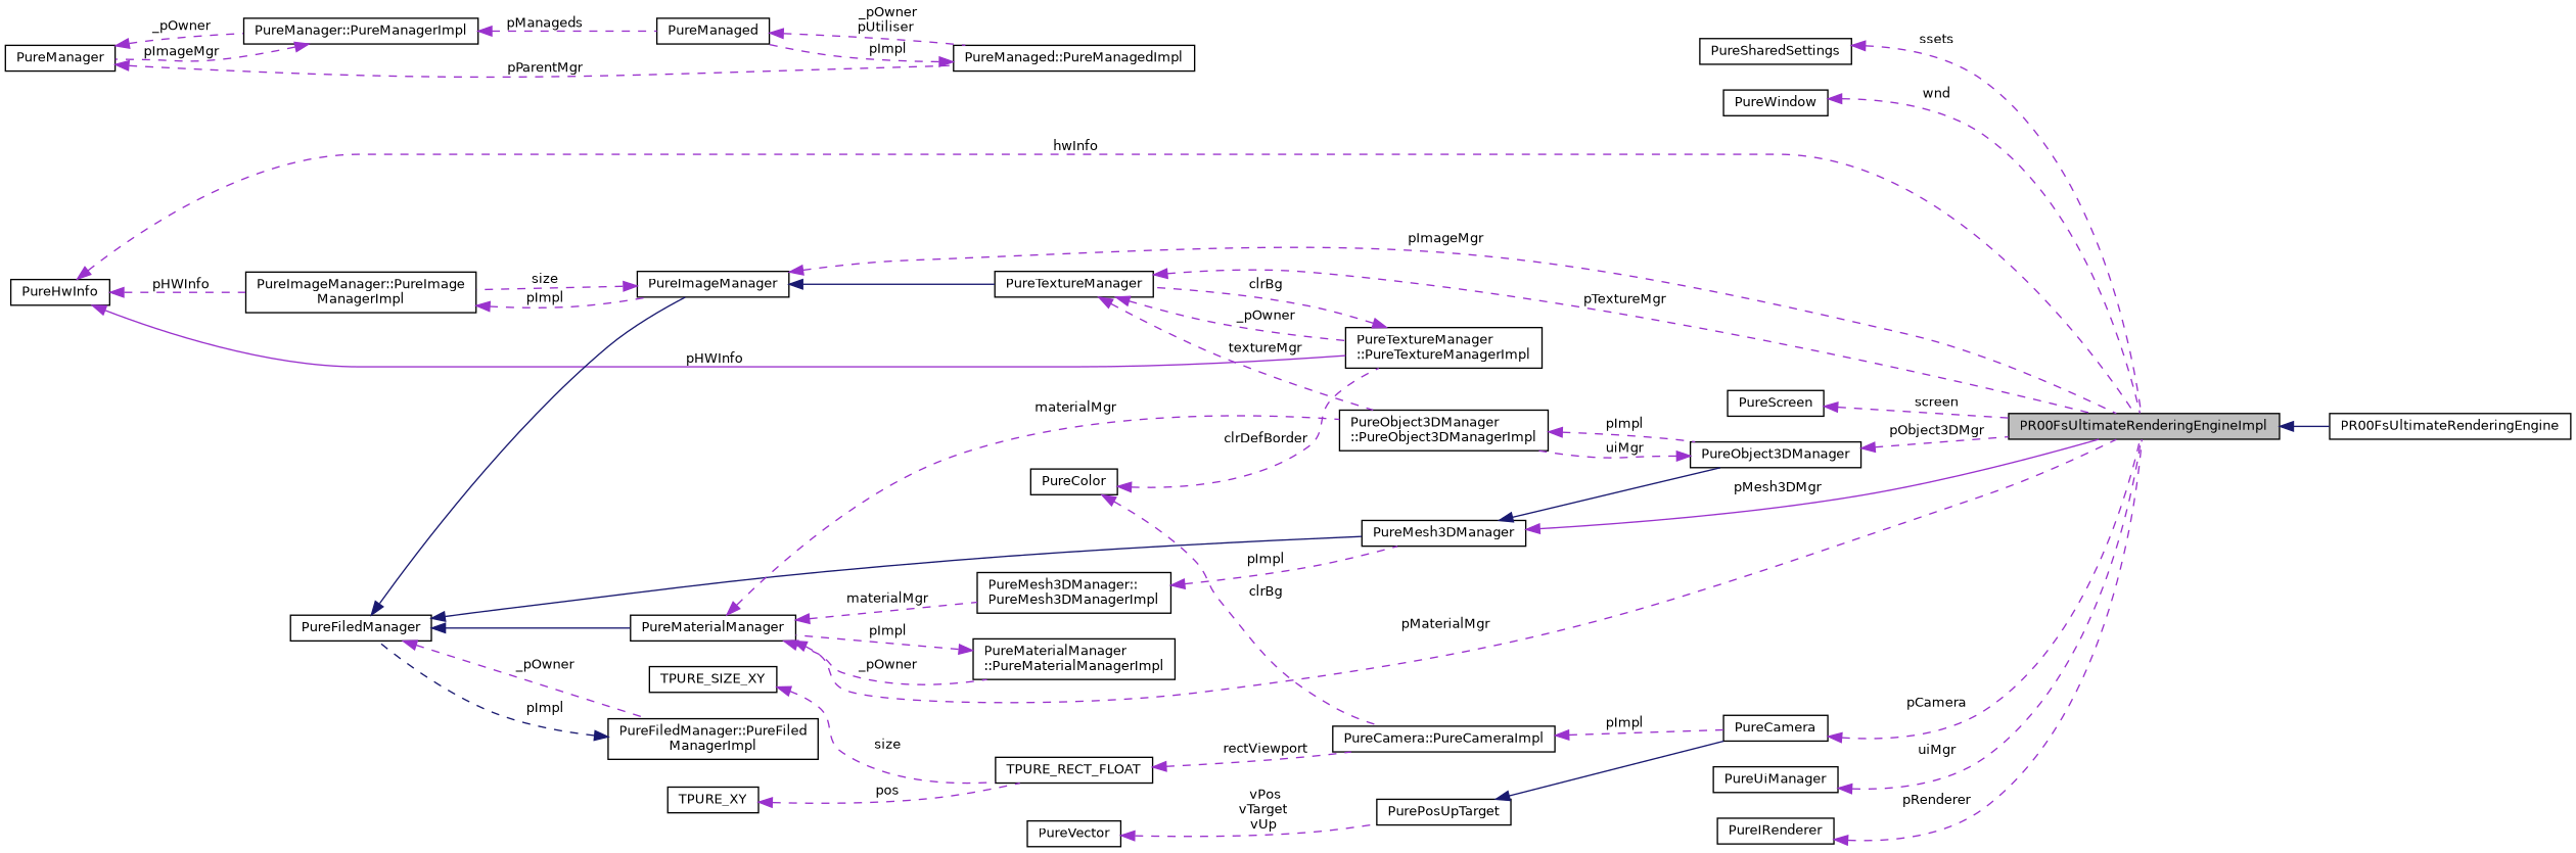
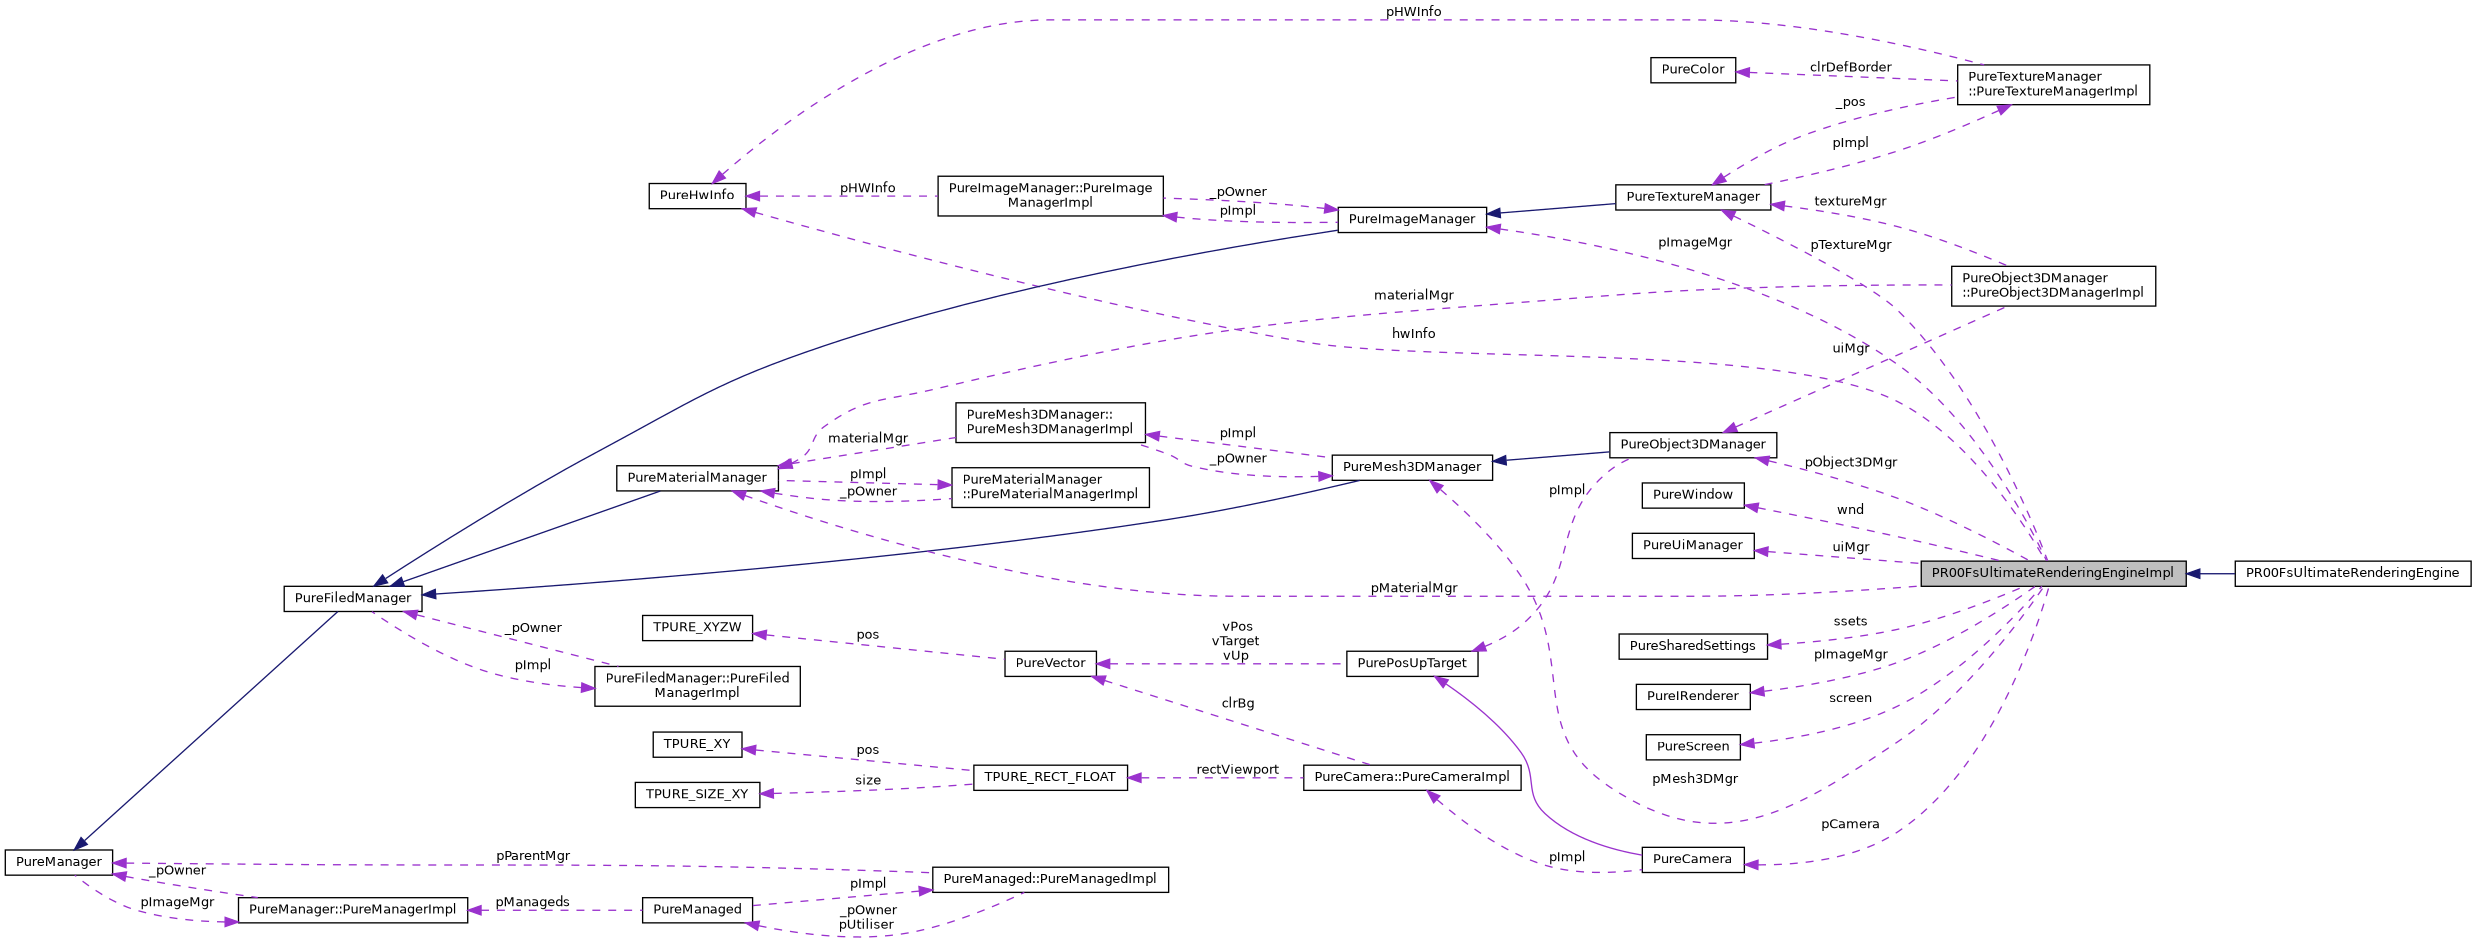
  digraph {
    rankdir=LR
    node [color=black fillcolor=white fontname=Helvetica fontsize=10 shape=record style=filled]
    edge [color=darkorchid3 dir=back fontname=Helvetica fontsize=10 labelfontname=Helvetica labelfontsize=10 style=dashed]
    n1 [fillcolor=grey75 fontcolor=black height=0.2 label=PR00FsUltimateRenderingEngineImpl width=0.4]
    n2 [height=0.2 label=PR00FsUltimateRenderingEngine width=0.4]
    n3 [height=0.2 label=PureSharedSettings width=0.4]
    n4 [height=0.2 label=PureWindow width=0.4]
    n5 [height=0.2 label=PureHwInfo width=0.4]
    n6 [height=0.2 label="PureImageManager::PureImage\lManagerImpl" width=0.4]
    n7 [height=0.2 label="PureTextureManager\l::PureTextureManagerImpl" width=0.4]
    n8 [height=0.2 label=PureImageManager width=0.4]
    n9 [height=0.2 label=PureTextureManager width=0.4]
    n10 [height=0.2 label=PureScreen width=0.4]
    n11 [height=0.2 label="PureObject3DManager\l::PureObject3DManagerImpl" width=0.4]
    n12 [height=0.2 label=PureFiledManager width=0.4]
    n13 [height=0.2 label="PureFiledManager::PureFiled\lManagerImpl" width=0.4]
    n14 [height=0.2 label=PureMaterialManager width=0.4]
    n15 [height=0.2 label=PureMesh3DManager width=0.4]
    n16 [height=0.2 label="PureMaterialManager\l::PureMaterialManagerImpl" width=0.4]
    n17 [height=0.2 label="PureMesh3DManager::\lPureMesh3DManagerImpl" width=0.4]
    n18 [height=0.2 label=PureObject3DManager width=0.4]
    n19 [height=0.2 label=PureManager width=0.4]
    n20 [height=0.2 label="PureManager::PureManagerImpl" width=0.4]
    n21 [height=0.2 label="PureManaged::PureManagedImpl" width=0.4]
    n22 [height=0.2 label=PureManaged width=0.4]
    n23 [height=0.2 label=PureColor width=0.4]
    n24 [height=0.2 label="PureCamera::PureCameraImpl" width=0.4]
    n25 [height=0.2 label=PureCamera width=0.4]
    n26 [height=0.2 label=PurePosUpTarget width=0.4]
    n27 [height=0.2 label=PureVector width=0.4]
+   n28 [height=0.2 label=TPURE_XYZW width=0.4]
    n29 [height=0.2 label=TPURE_RECT_FLOAT width=0.4]
    n30 [height=0.2 label=TPURE_XY width=0.4]
    n31 [height=0.2 label=TPURE_SIZE_XY width=0.4]
    n32 [height=0.2 label=PureUiManager width=0.4]
    n33 [height=0.2 label=PureIRenderer width=0.4]
    n1 -> n2 [color=midnightblue style=solid]
    n3 -> n1 [label=" ssets"]
    n4 -> n1 [label=" wnd"]
    n5 -> n1 [label=" hwInfo"]
    n5 -> n6 [label=" pHWInfo"]
-   n5 -> n7 [label=" pHWInfo" style=solid]
+   n5 -> n7 [label=" pHWInfo"]
    n6 -> n8 [label=" pImpl"]
-   n7 -> n9 [label=" clrBg"]
+   n7 -> n9 [label=" pImpl"]
    n8 -> n1 [label=" pImageMgr"]
-   n8 -> n6 [label=" size"]
+   n8 -> n6 [label=" _pOwner"]
    n8 -> n9 [color=midnightblue style=solid]
    n9 -> n1 [label=" pTextureMgr"]
-   n9 -> n7 [label=" _pOwner"]
+   n9 -> n7 [label=" _pos"]
    n9 -> n11 [label=" textureMgr"]
    n10 -> n1 [label=" screen"]
-   n11 -> n18 [label=" pImpl"]
+   n26 -> n18 [label=" pImpl"]
    n12 -> n8 [color=midnightblue style=solid]
    n12 -> n13 [label=" _pOwner"]
    n12 -> n14 [color=midnightblue style=solid]
    n12 -> n15 [color=midnightblue style=solid]
-   n13 -> n12 [color=midnightblue label=" pImpl"]
+   n13 -> n12 [label=" pImpl"]
    n14 -> n1 [label=" pMaterialMgr"]
    n14 -> n11 [label=" materialMgr"]
    n14 -> n16 [label=" _pOwner"]
    n14 -> n17 [label=" materialMgr"]
-   n15 -> n1 [label=" pMesh3DMgr" style=solid]
+   n15 -> n1 [label=" pMesh3DMgr"]
+   n15 -> n17 [label=" _pOwner"]
    n15 -> n18 [color=midnightblue style=solid]
    n16 -> n14 [label=" pImpl"]
    n17 -> n15 [label=" pImpl"]
    n18 -> n1 [label=" pObject3DMgr"]
    n18 -> n11 [label=" uiMgr"]
+   n19 -> n12 [color=midnightblue style=solid]
    n19 -> n20 [label=" _pOwner"]
    n19 -> n21 [label=" pParentMgr"]
    n20 -> n19 [label=" pImageMgr"]
    n20 -> n22 [label=" pManageds"]
    n21 -> n22 [label=" pImpl"]
    n22 -> n21 [label=" _pOwner\npUtiliser"]
    n23 -> n7 [label=" clrDefBorder"]
-   n23 -> n24 [label=" clrBg"]
+   n27 -> n24 [label=" clrBg"]
    n24 -> n25 [label=" pImpl"]
    n25 -> n1 [label=" pCamera"]
-   n26 -> n25 [color=midnightblue style=solid]
+   n26 -> n25 [style=solid]
    n27 -> n26 [label=" vPos\nvTarget\nvUp"]
+   n28 -> n27 [label=" pos"]
    n29 -> n24 [label=" rectViewport"]
    n30 -> n29 [label=" pos"]
    n31 -> n29 [label=" size"]
    n32 -> n1 [label=" uiMgr"]
-   n33 -> n1 [label=" pRenderer"]
+   n33 -> n1 [label=" pImageMgr"]
  }
